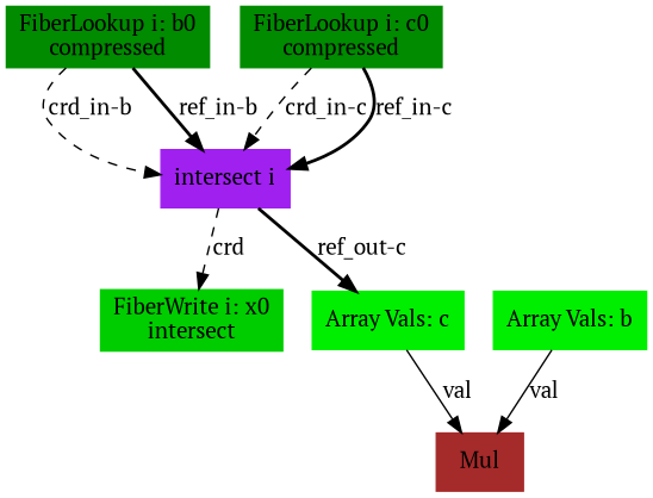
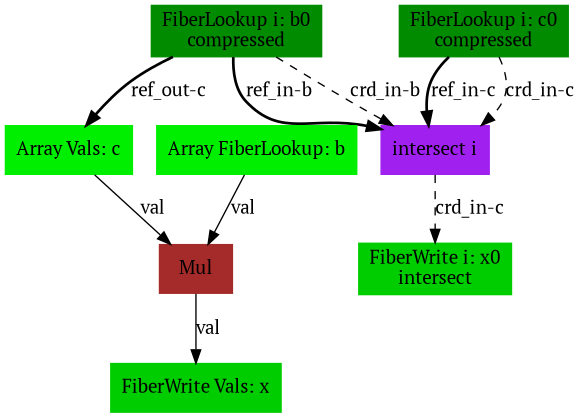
  digraph {
    fontname="PT Serif"
    node [color=green4 fontname="PT Serif" shape=box style=filled type=fiberlookup]
    edge [fontname="PT Serif" type=crd]
    n1 [format=compressed index=i label="FiberLookup i: b0\ncompressed" root=true src=true tensor=b]
    n2 [color=purple index=i label="intersect i" type=intersect]
    n3 [color=green3 crdsize=b0_dim format=compressed index=i label="FiberWrite i: x0\nintersect" segsize=2 sink=true tensor=x type=fiberwrite]
    n4 [color=green2 label="Array Vals: c" tensor=c type=arrayvals]
-   n5 [color=green2 label="Array Vals: b" tensor=b type=arrayvals]
+   n5 [color=green2 label="Array FiberLookup: b" tensor=b type=arrayvals]
    n6 [color=brown label=Mul type=mul]
+   n7 [color=green3 label="FiberWrite Vals: x" sink=true tensor=x type=fiberwrite]
    n8 [format=compressed index=i label="FiberLookup i: c0\ncompressed" root=true src=true tensor=c]
    n1 -> n2 [label="crd_in-b" style=dashed]
    n1 -> n2 [label="ref_in-b" style=bold type=ref]
-   n2 -> n3 [label=crd style=dashed]
-   n2 -> n4 [label="ref_out-c" style=bold type=ref]
+   n2 -> n3 [label="crd_in-c" style=dashed]
+   n1 -> n4 [label="ref_out-c" style=bold type=ref]
    n4 -> n6 [label=val type=val]
    n5 -> n6 [label=val type=val]
+   n6 -> n7 [label=val type=val]
    n8 -> n2 [label="crd_in-c" style=dashed]
    n8 -> n2 [label="ref_in-c" style=bold type=ref]
  }
